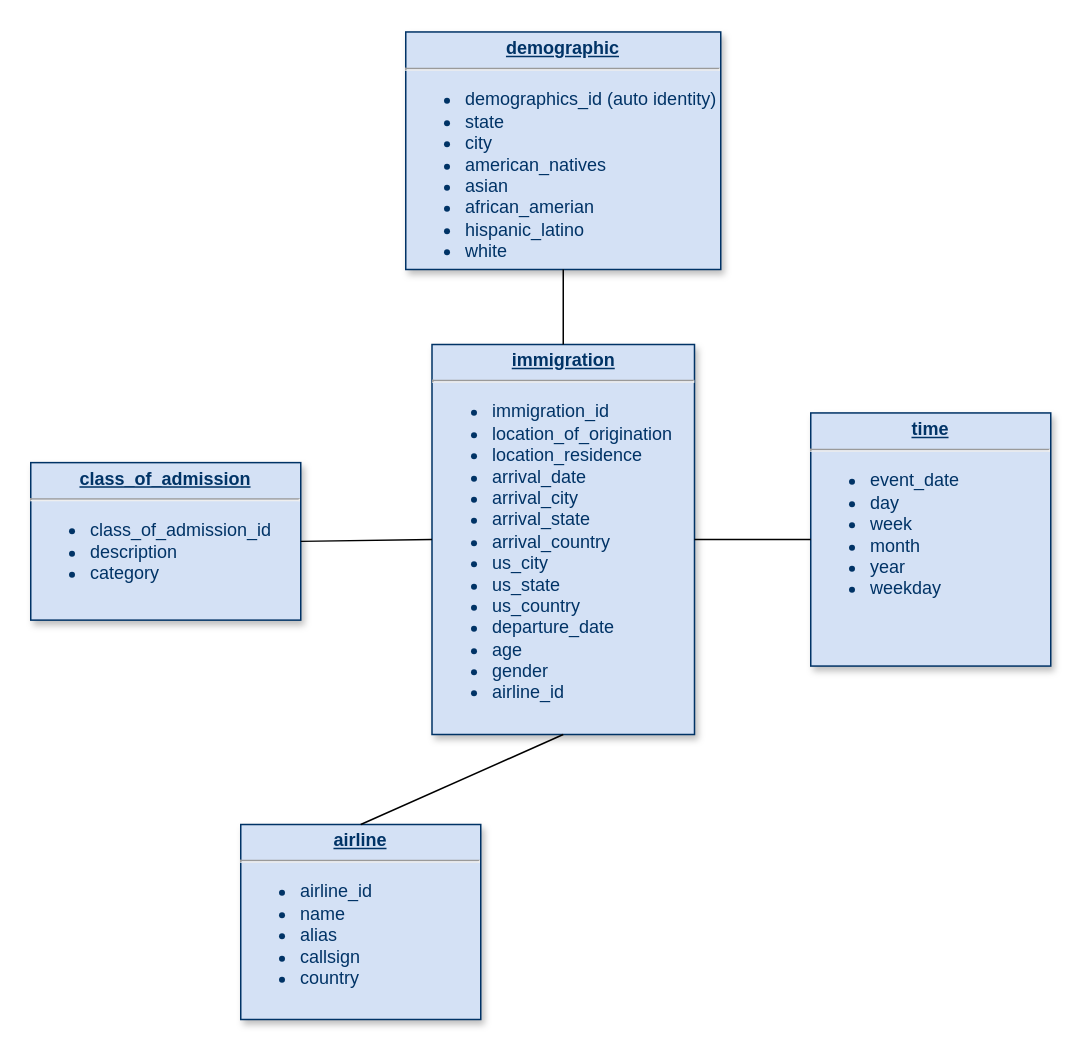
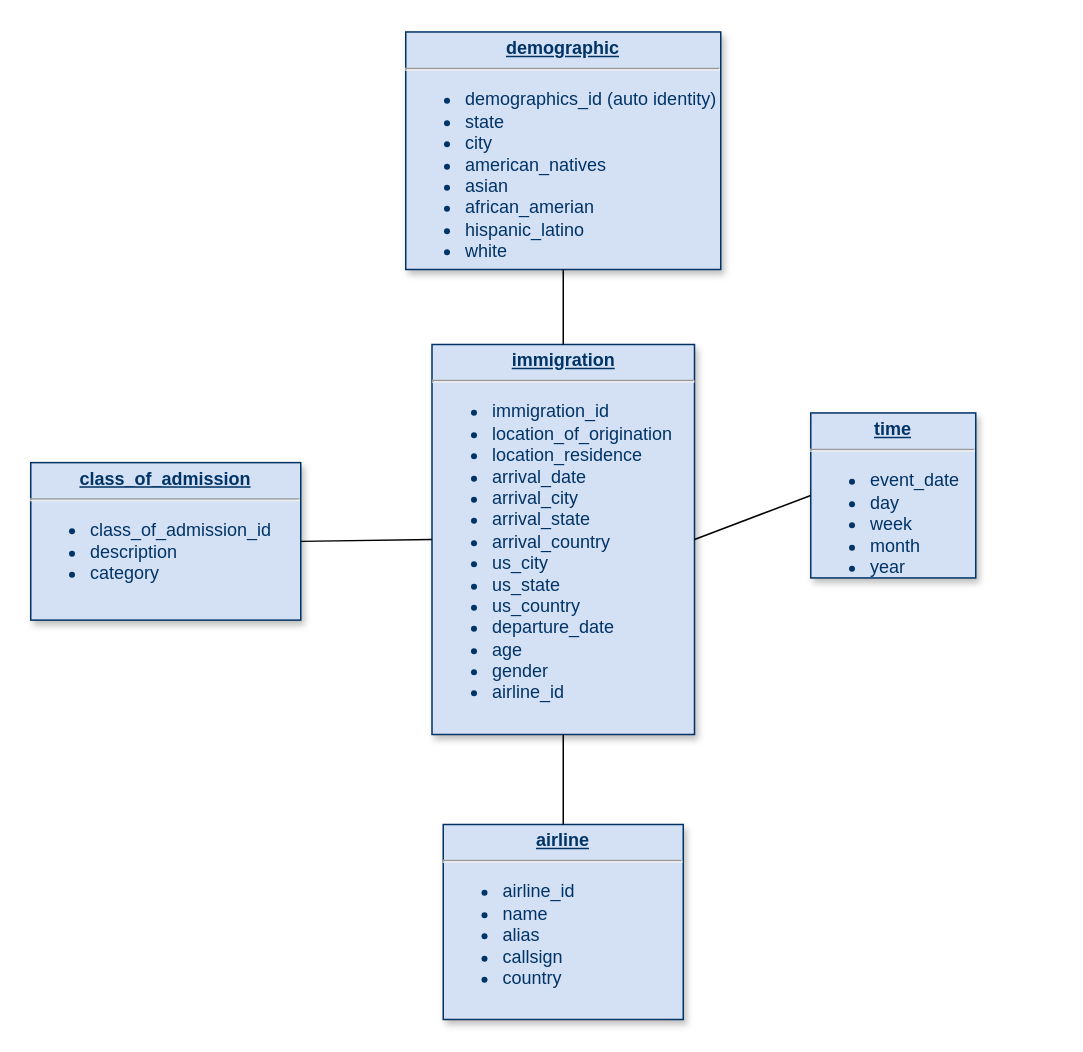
  <mxCell id="0" />
  <mxCell id="1" parent="0" />
  <mxCell id="2" value="&lt;p style=&quot;margin: 0px ; margin-top: 4px ; text-align: center ; text-decoration: underline&quot;&gt;&lt;strong&gt;demographic&lt;/strong&gt;&lt;/p&gt;&lt;hr&gt;&lt;p class=&quot;p1&quot; style=&quot;margin: 0px ; font-stretch: normal ; line-height: normal ; font-family: &amp;#34;helvetica neue&amp;#34; ; color: rgb(0 , 0 , 0)&quot;&gt;&lt;/p&gt;&lt;ul&gt;&lt;li&gt;demographics_id (auto identity)&lt;/li&gt;&lt;li&gt;state&lt;/li&gt;&lt;li&gt;city&lt;/li&gt;&lt;li&gt;american_natives&lt;/li&gt;&lt;li&gt;asian&lt;/li&gt;&lt;li&gt;african_amerian&lt;/li&gt;&lt;li&gt;hispanic_latino&lt;/li&gt;&lt;li&gt;white&lt;/li&gt;&lt;/ul&gt;&lt;p&gt;&lt;/p&gt;" style="verticalAlign=top;align=left;overflow=fill;fontSize=12;fontFamily=Helvetica;html=1;strokeColor=#003366;shadow=1;fillColor=#D4E1F5;fontColor=#003366" parent="1" vertex="1"><mxGeometry x="270" y="20.64" width="210" height="158.36" as="geometry" /></mxCell>
  <mxCell id="3" value="&lt;p style=&quot;margin: 0px ; margin-top: 4px ; text-align: center ; text-decoration: underline&quot;&gt;&lt;b&gt;immigration&lt;/b&gt;&lt;/p&gt;&lt;hr&gt;&lt;p class=&quot;p1&quot; style=&quot;margin: 0px ; font-stretch: normal ; line-height: normal ; font-family: &amp;#34;helvetica neue&amp;#34; ; color: rgb(0 , 0 , 0)&quot;&gt;&lt;/p&gt;&lt;ul&gt;&lt;li&gt;immigration_id&lt;/li&gt;&lt;li&gt;location_of_origination&lt;/li&gt;&lt;li&gt;location_residence&lt;/li&gt;&lt;li&gt;arrival_date&lt;/li&gt;&lt;li&gt;arrival_city&lt;/li&gt;&lt;li&gt;arrival_state&lt;/li&gt;&lt;li&gt;arrival_country&lt;/li&gt;&lt;li&gt;us_city&lt;/li&gt;&lt;li&gt;us_state&lt;/li&gt;&lt;li&gt;us_country&lt;/li&gt;&lt;li&gt;departure_date&lt;/li&gt;&lt;li&gt;age&lt;/li&gt;&lt;li&gt;gender&lt;/li&gt;&lt;li&gt;airline_id&lt;/li&gt;&lt;/ul&gt;&lt;p&gt;&lt;/p&gt;&lt;p style=&quot;margin: 0px ; margin-left: 8px&quot;&gt;&lt;br&gt;&lt;/p&gt;" style="verticalAlign=top;align=left;overflow=fill;fontSize=12;fontFamily=Helvetica;html=1;strokeColor=#003366;shadow=1;fillColor=#D4E1F5;fontColor=#003366" parent="1" vertex="1"><mxGeometry x="287.5" y="229" width="175" height="260" as="geometry" /></mxCell>
  <mxCell id="4" value="&lt;p style=&quot;margin: 0px ; margin-top: 4px ; text-align: center ; text-decoration: underline&quot;&gt;&lt;b&gt;class_of_admission&lt;/b&gt;&lt;/p&gt;&lt;hr&gt;&lt;p style=&quot;margin: 0px ; margin-left: 8px&quot;&gt;&lt;ul&gt;&lt;li&gt;class_of_admission_id&lt;/li&gt;&lt;li&gt;description&lt;/li&gt;&lt;li&gt;category&lt;/li&gt;&lt;/ul&gt;&lt;/p&gt;" style="verticalAlign=top;align=left;overflow=fill;fontSize=12;fontFamily=Helvetica;html=1;strokeColor=#003366;shadow=1;fillColor=#D4E1F5;fontColor=#003366" parent="1" vertex="1"><mxGeometry x="20" y="307.75" width="180" height="105" as="geometry" /></mxCell>
  <mxCell id="5" value="" style="endArrow=none;html=1;exitX=1;exitY=0.5;exitDx=0;exitDy=0;entryX=0;entryY=0.5;entryDx=0;entryDy=0;" parent="1" source="4" target="3" edge="1"><mxGeometry width="50" height="50" relative="1" as="geometry"><mxPoint x="380" y="305.25" as="sourcePoint" /><mxPoint x="430" y="255.25" as="targetPoint" /></mxGeometry></mxCell>
  <mxCell id="6" value="" style="endArrow=none;html=1;exitX=0.5;exitY=1;exitDx=0;exitDy=0;" parent="1" source="2" target="3" edge="1"><mxGeometry width="50" height="50" relative="1" as="geometry"><mxPoint x="170" y="304" as="sourcePoint" /><mxPoint x="280" y="304" as="targetPoint" /></mxGeometry></mxCell>
- <mxCell id="7" value="&lt;p style=&quot;margin: 0px ; margin-top: 4px ; text-align: center ; text-decoration: underline&quot;&gt;&lt;strong&gt;time&lt;/strong&gt;&lt;/p&gt;&lt;hr&gt;&lt;p style=&quot;margin: 0px ; margin-left: 8px&quot;&gt;&lt;/p&gt;&lt;ul&gt;&lt;li&gt;event_date&lt;/li&gt;&lt;li&gt;&lt;span&gt;day&lt;/span&gt;&lt;/li&gt;&lt;li&gt;week&lt;/li&gt;&lt;li&gt;month&lt;/li&gt;&lt;li&gt;year&lt;/li&gt;&lt;li&gt;weekday&lt;/li&gt;&lt;/ul&gt;&lt;p&gt;&lt;/p&gt;" style="verticalAlign=top;align=left;overflow=fill;fontSize=12;fontFamily=Helvetica;html=1;strokeColor=#003366;shadow=1;fillColor=#D4E1F5;fontColor=#003366" parent="1" vertex="1"><mxGeometry x="540" y="274.63" width="160" height="168.75" as="geometry" /></mxCell>
+ <mxCell id="7" value="&lt;p style=&quot;margin: 0px ; margin-top: 4px ; text-align: center ; text-decoration: underline&quot;&gt;&lt;strong&gt;time&lt;/strong&gt;&lt;/p&gt;&lt;hr&gt;&lt;p style=&quot;margin: 0px ; margin-left: 8px&quot;&gt;&lt;/p&gt;&lt;ul&gt;&lt;li&gt;event_date&lt;/li&gt;&lt;li&gt;&lt;span&gt;day&lt;/span&gt;&lt;/li&gt;&lt;li&gt;week&lt;/li&gt;&lt;li&gt;month&lt;/li&gt;&lt;li&gt;year&lt;/li&gt;&lt;li&gt;weekday&lt;/li&gt;&lt;/ul&gt;&lt;p&gt;&lt;/p&gt;" style="verticalAlign=top;align=left;overflow=fill;fontSize=12;fontFamily=Helvetica;html=1;strokeColor=#003366;shadow=1;fillColor=#D4E1F5;fontColor=#003366" parent="1" vertex="1"><mxGeometry x="540" y="274.63" width="110" height="110" as="geometry" /></mxCell>
  <mxCell id="8" value="" style="endArrow=none;html=1;exitX=1;exitY=0.5;exitDx=0;exitDy=0;entryX=0;entryY=0.5;entryDx=0;entryDy=0;" parent="1" source="3" target="7" edge="1"><mxGeometry width="50" height="50" relative="1" as="geometry"><mxPoint x="480" y="465.25" as="sourcePoint" /><mxPoint x="590" y="465.25" as="targetPoint" /></mxGeometry></mxCell>
- <mxCell id="9" value="&lt;p style=&quot;margin: 0px ; margin-top: 4px ; text-align: center ; text-decoration: underline&quot;&gt;&lt;strong&gt;airline&lt;/strong&gt;&lt;/p&gt;&lt;hr&gt;&lt;p style=&quot;margin: 0px ; margin-left: 8px&quot;&gt;&lt;/p&gt;&lt;ul&gt;&lt;li&gt;airline_id&lt;/li&gt;&lt;li&gt;name&lt;/li&gt;&lt;li&gt;alias&lt;/li&gt;&lt;li&gt;callsign&lt;/li&gt;&lt;li&gt;country&lt;/li&gt;&lt;/ul&gt;&lt;p&gt;&lt;/p&gt;&lt;div&gt;&lt;br&gt;&lt;/div&gt;" style="verticalAlign=top;align=left;overflow=fill;fontSize=12;fontFamily=Helvetica;html=1;strokeColor=#003366;shadow=1;fillColor=#D4E1F5;fontColor=#003366" vertex="1" parent="1"><mxGeometry x="160" y="549" width="160" height="130" as="geometry" /></mxCell>
+ <mxCell id="9" value="&lt;p style=&quot;margin: 0px ; margin-top: 4px ; text-align: center ; text-decoration: underline&quot;&gt;&lt;strong&gt;airline&lt;/strong&gt;&lt;/p&gt;&lt;hr&gt;&lt;p style=&quot;margin: 0px ; margin-left: 8px&quot;&gt;&lt;/p&gt;&lt;ul&gt;&lt;li&gt;airline_id&lt;/li&gt;&lt;li&gt;name&lt;/li&gt;&lt;li&gt;alias&lt;/li&gt;&lt;li&gt;callsign&lt;/li&gt;&lt;li&gt;country&lt;/li&gt;&lt;/ul&gt;&lt;p&gt;&lt;/p&gt;&lt;div&gt;&lt;br&gt;&lt;/div&gt;" style="verticalAlign=top;align=left;overflow=fill;fontSize=12;fontFamily=Helvetica;html=1;strokeColor=#003366;shadow=1;fillColor=#D4E1F5;fontColor=#003366" vertex="1" parent="1"><mxGeometry x="295" y="549" width="160" height="130" as="geometry" /></mxCell>
  <mxCell id="10" value="" style="endArrow=none;html=1;exitX=0.5;exitY=1;exitDx=0;exitDy=0;entryX=0.5;entryY=0;entryDx=0;entryDy=0;" edge="1" parent="1" source="3" target="9"><mxGeometry width="50" height="50" relative="1" as="geometry"><mxPoint x="305" y="396.5" as="sourcePoint" /><mxPoint x="200" y="509" as="targetPoint" /></mxGeometry></mxCell>
